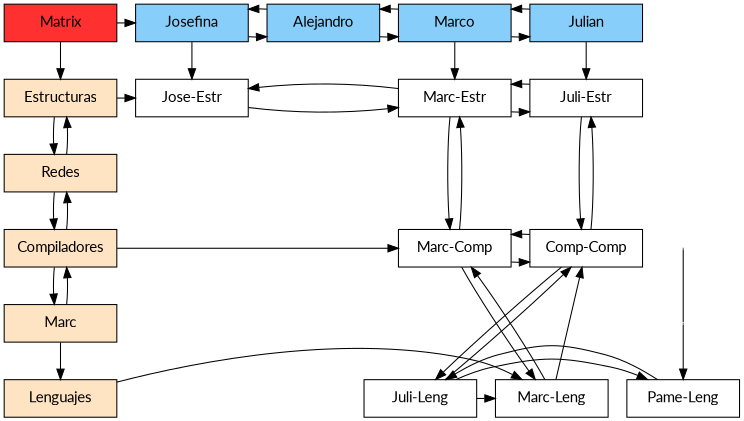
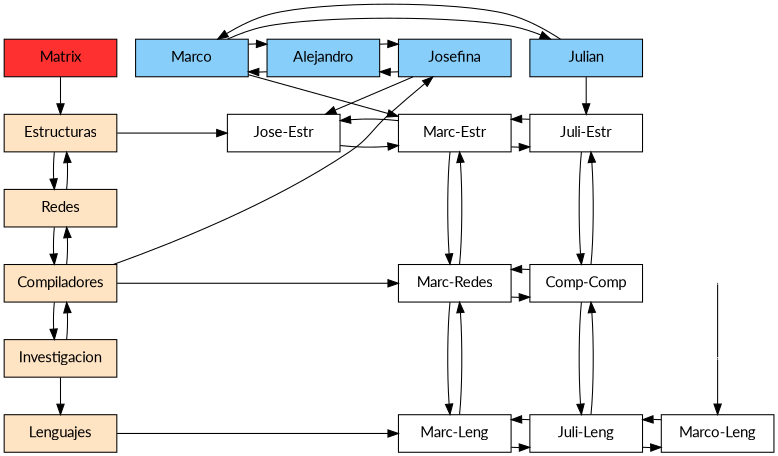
  digraph {
    fontname=Lato
    node [fontname=Lato group=1 shape=box]
    edge [fontname=Lato]
    n1 [fillcolor=firebrick1 label=Matrix style=filled width=1.5]
    n2 [fillcolor=lightskyblue group=2 label=Josefina style=filled width=1.5]
    n3 [fillcolor=lightskyblue group=3 label=Alejandro style=filled width=1.5]
    n4 [fillcolor=lightskyblue group=4 label=Marco style=filled width=1.5]
    n5 [fillcolor=lightskyblue group=5 label=Julian style=filled width=1.5]
    n6 [fillcolor=bisque1 label=Estructuras style=filled width=1.5]
    n7 [group=2 label="Jose-Estr" width=1.5]
    n8 [group=4 label="Marc-Estr" width=1.5]
    n9 [group=5 label="Juli-Estr" width=1.5]
    n10 [fillcolor=bisque1 label=Compiladores style=filled width=1.5]
-   n11 [group=4 label="Marc-Comp" width=1.5]
+   n11 [group=4 label="Marc-Redes" width=1.5]
    n12 [group=5 label="Comp-Comp" width=1.5]
    n13 [fillcolor=bisque1 label=Lenguajes style=filled width=1.5]
    n14 [group=4 label="Marc-Leng" width=1.5]
    n15 [group=5 label="Juli-Leng" width=1.5]
-   n16 [group=6 label="Pame-Leng" width=1.5]
+   n16 [group=6 label="Marco-Leng" width=1.5]
    n17 [fillcolor=bisque1 label=Redes style=filled width=1.5]
-   n18 [fillcolor=bisque1 label=Marc style=filled width=1.5]
+   n18 [fillcolor=bisque1 label=Investigacion style=filled width=1.5]
    e0 [shape=point width=0 group=""]
    e1 [shape=point width=0 group=""]
    subgraph sub_1 {
      rank=same
      n1
      n2
      n3
      n4
      n5
    }
    subgraph sub_2 {
      rank=same
      n6
      n7
      n8
      n9
    }
    subgraph sub_3 {
      rank=same
      n10
      n11
      n12
    }
    subgraph sub_4 {
      rank=same
      n13
      n14
      n15
      n16
    }
-   n1 -> n2
+   n10 -> n2
    n1 -> n6
    n2 -> n3
    n2 -> n7
    n3 -> n2
    n3 -> n4
    n4 -> n3
    n4 -> n5
    n4 -> n8
    n5 -> n4
    n5 -> n9
    n6 -> n7
    n6 -> n17
    n7 -> n8
    n8 -> n7
    n8 -> n9
    n8 -> n11
    n9 -> n8
    n9 -> n12
    n10 -> n11
    n10 -> n17
    n10 -> n18
    n11 -> n8
    n11 -> n12
    n11 -> n14
    n12 -> n9
    n12 -> n11
    n12 -> n15
    n13 -> n14
    n14 -> n11
-   n14 -> n12
+   n14 -> n15
    n15 -> n12
    n15 -> n14
    n15 -> n16
    n16 -> n15
    n17 -> n6
    n17 -> n10
    n18 -> n10
    n18 -> n13
    e0 -> e1 [dir=none]
    e1 -> n16
  }
